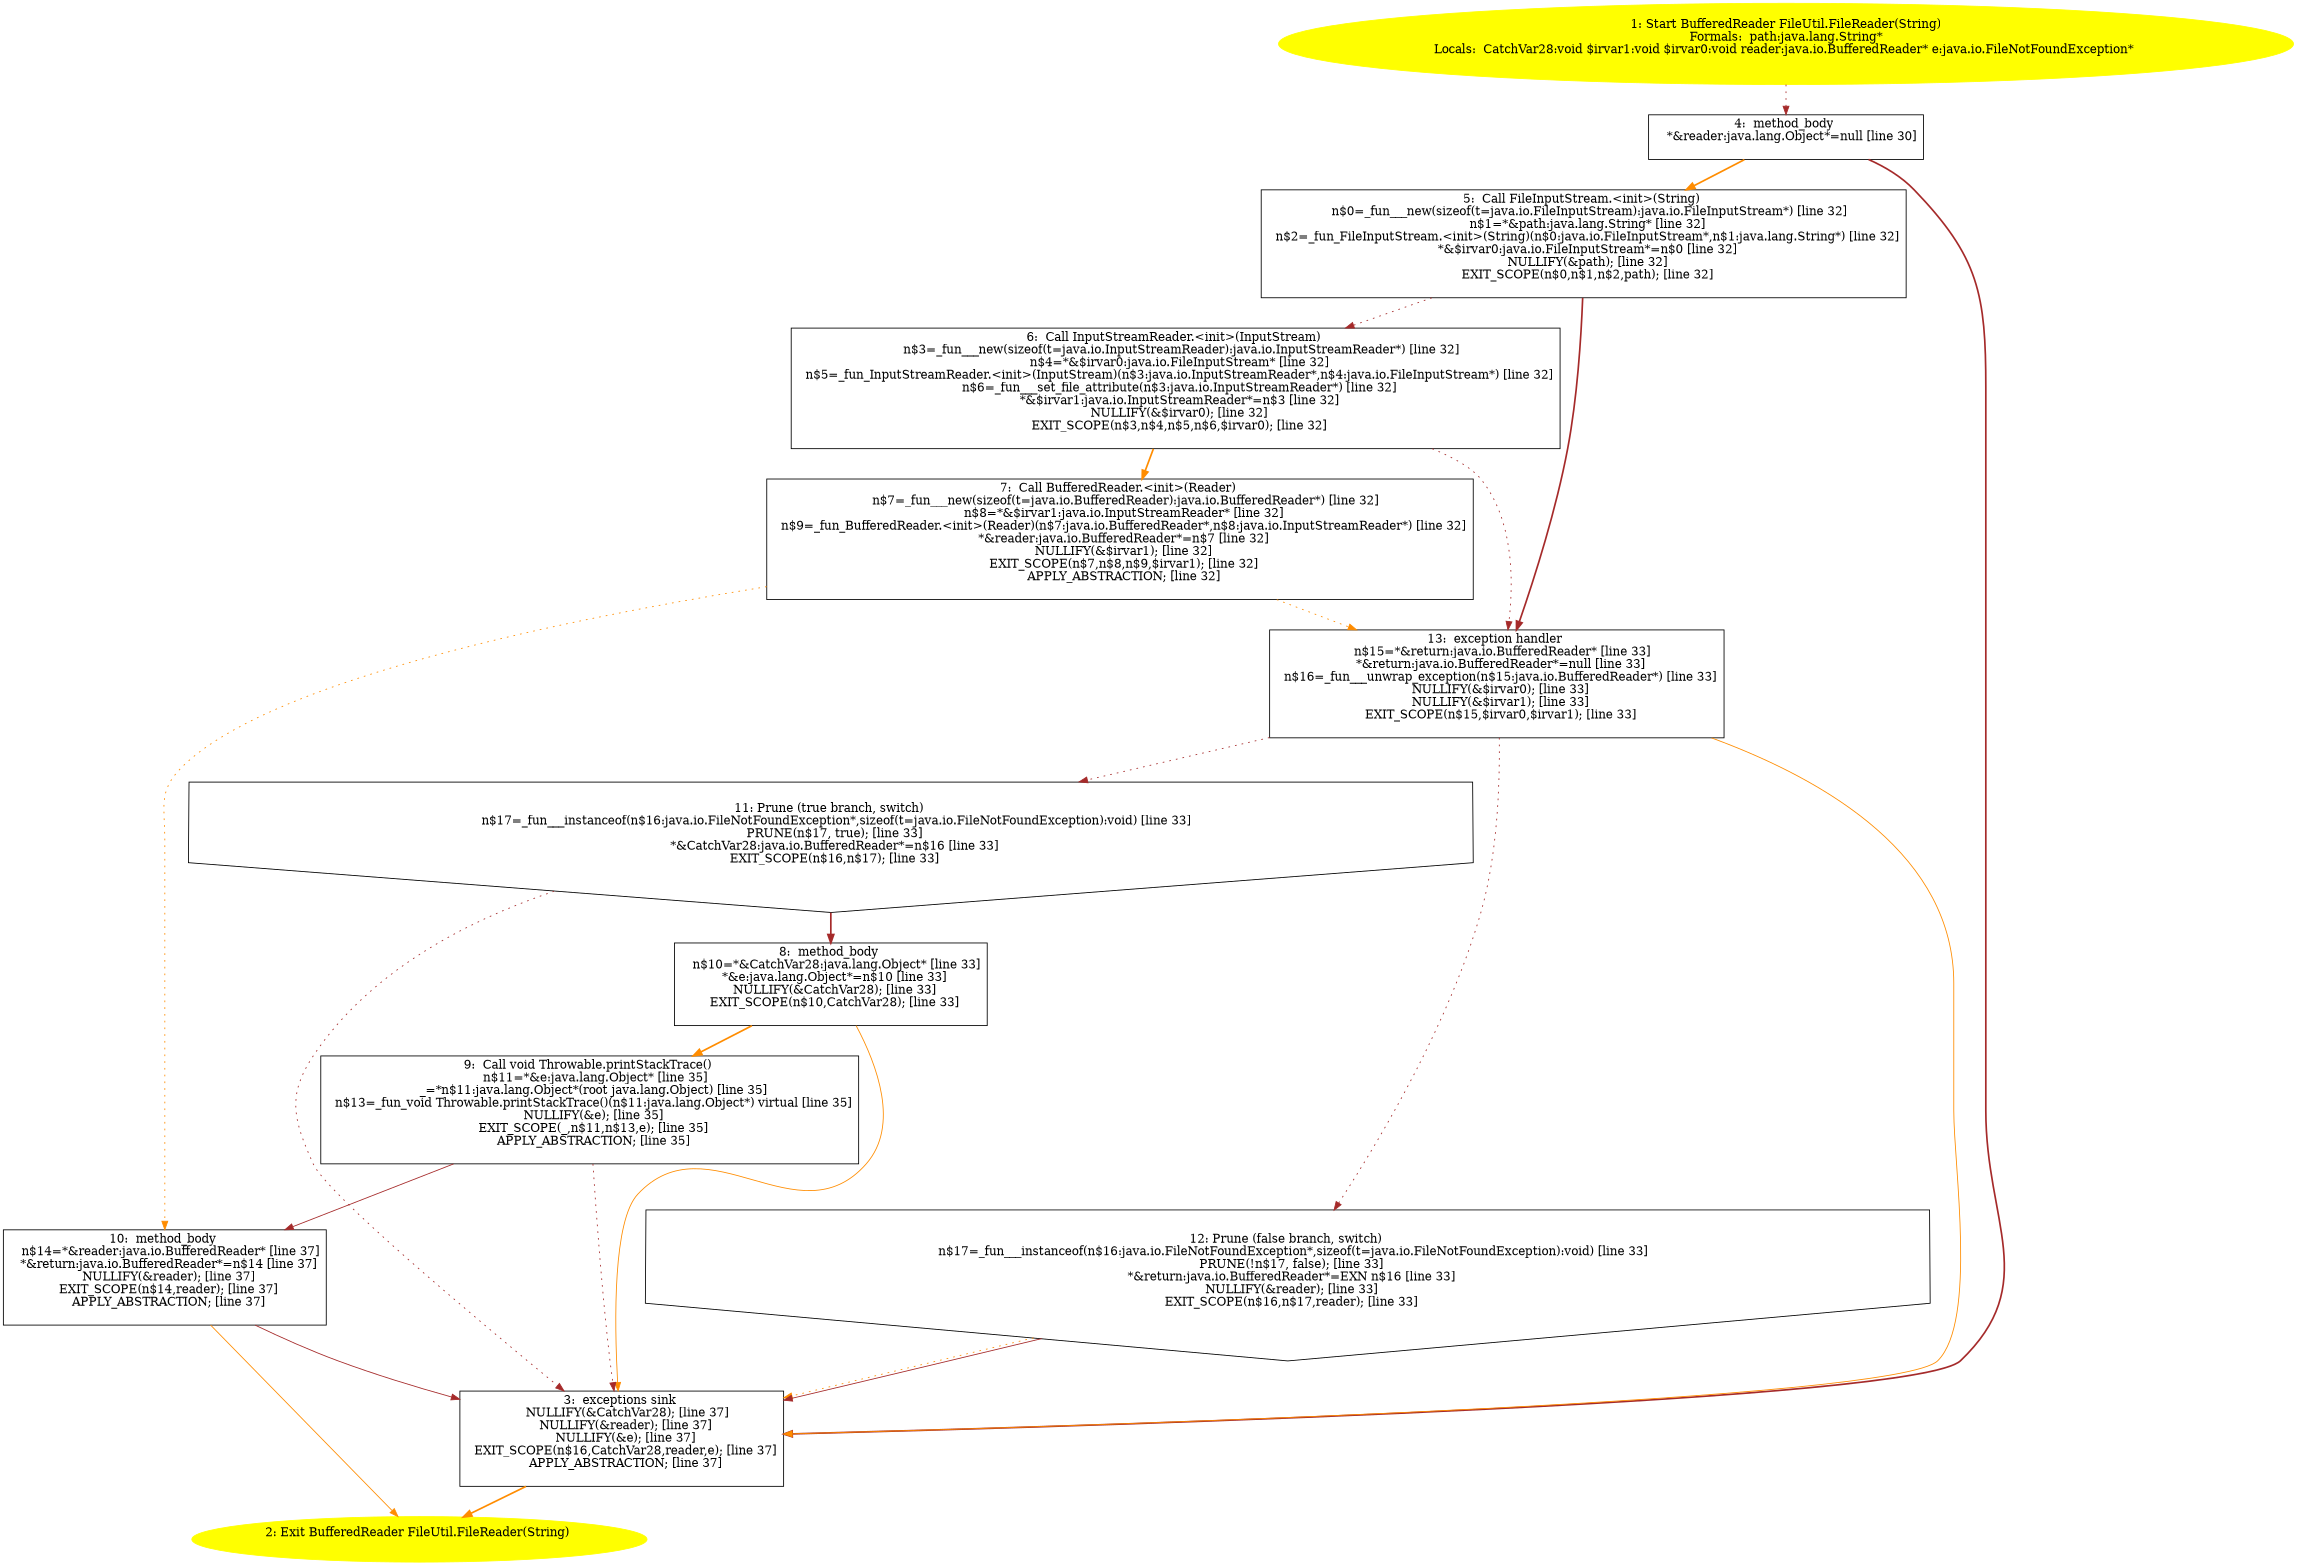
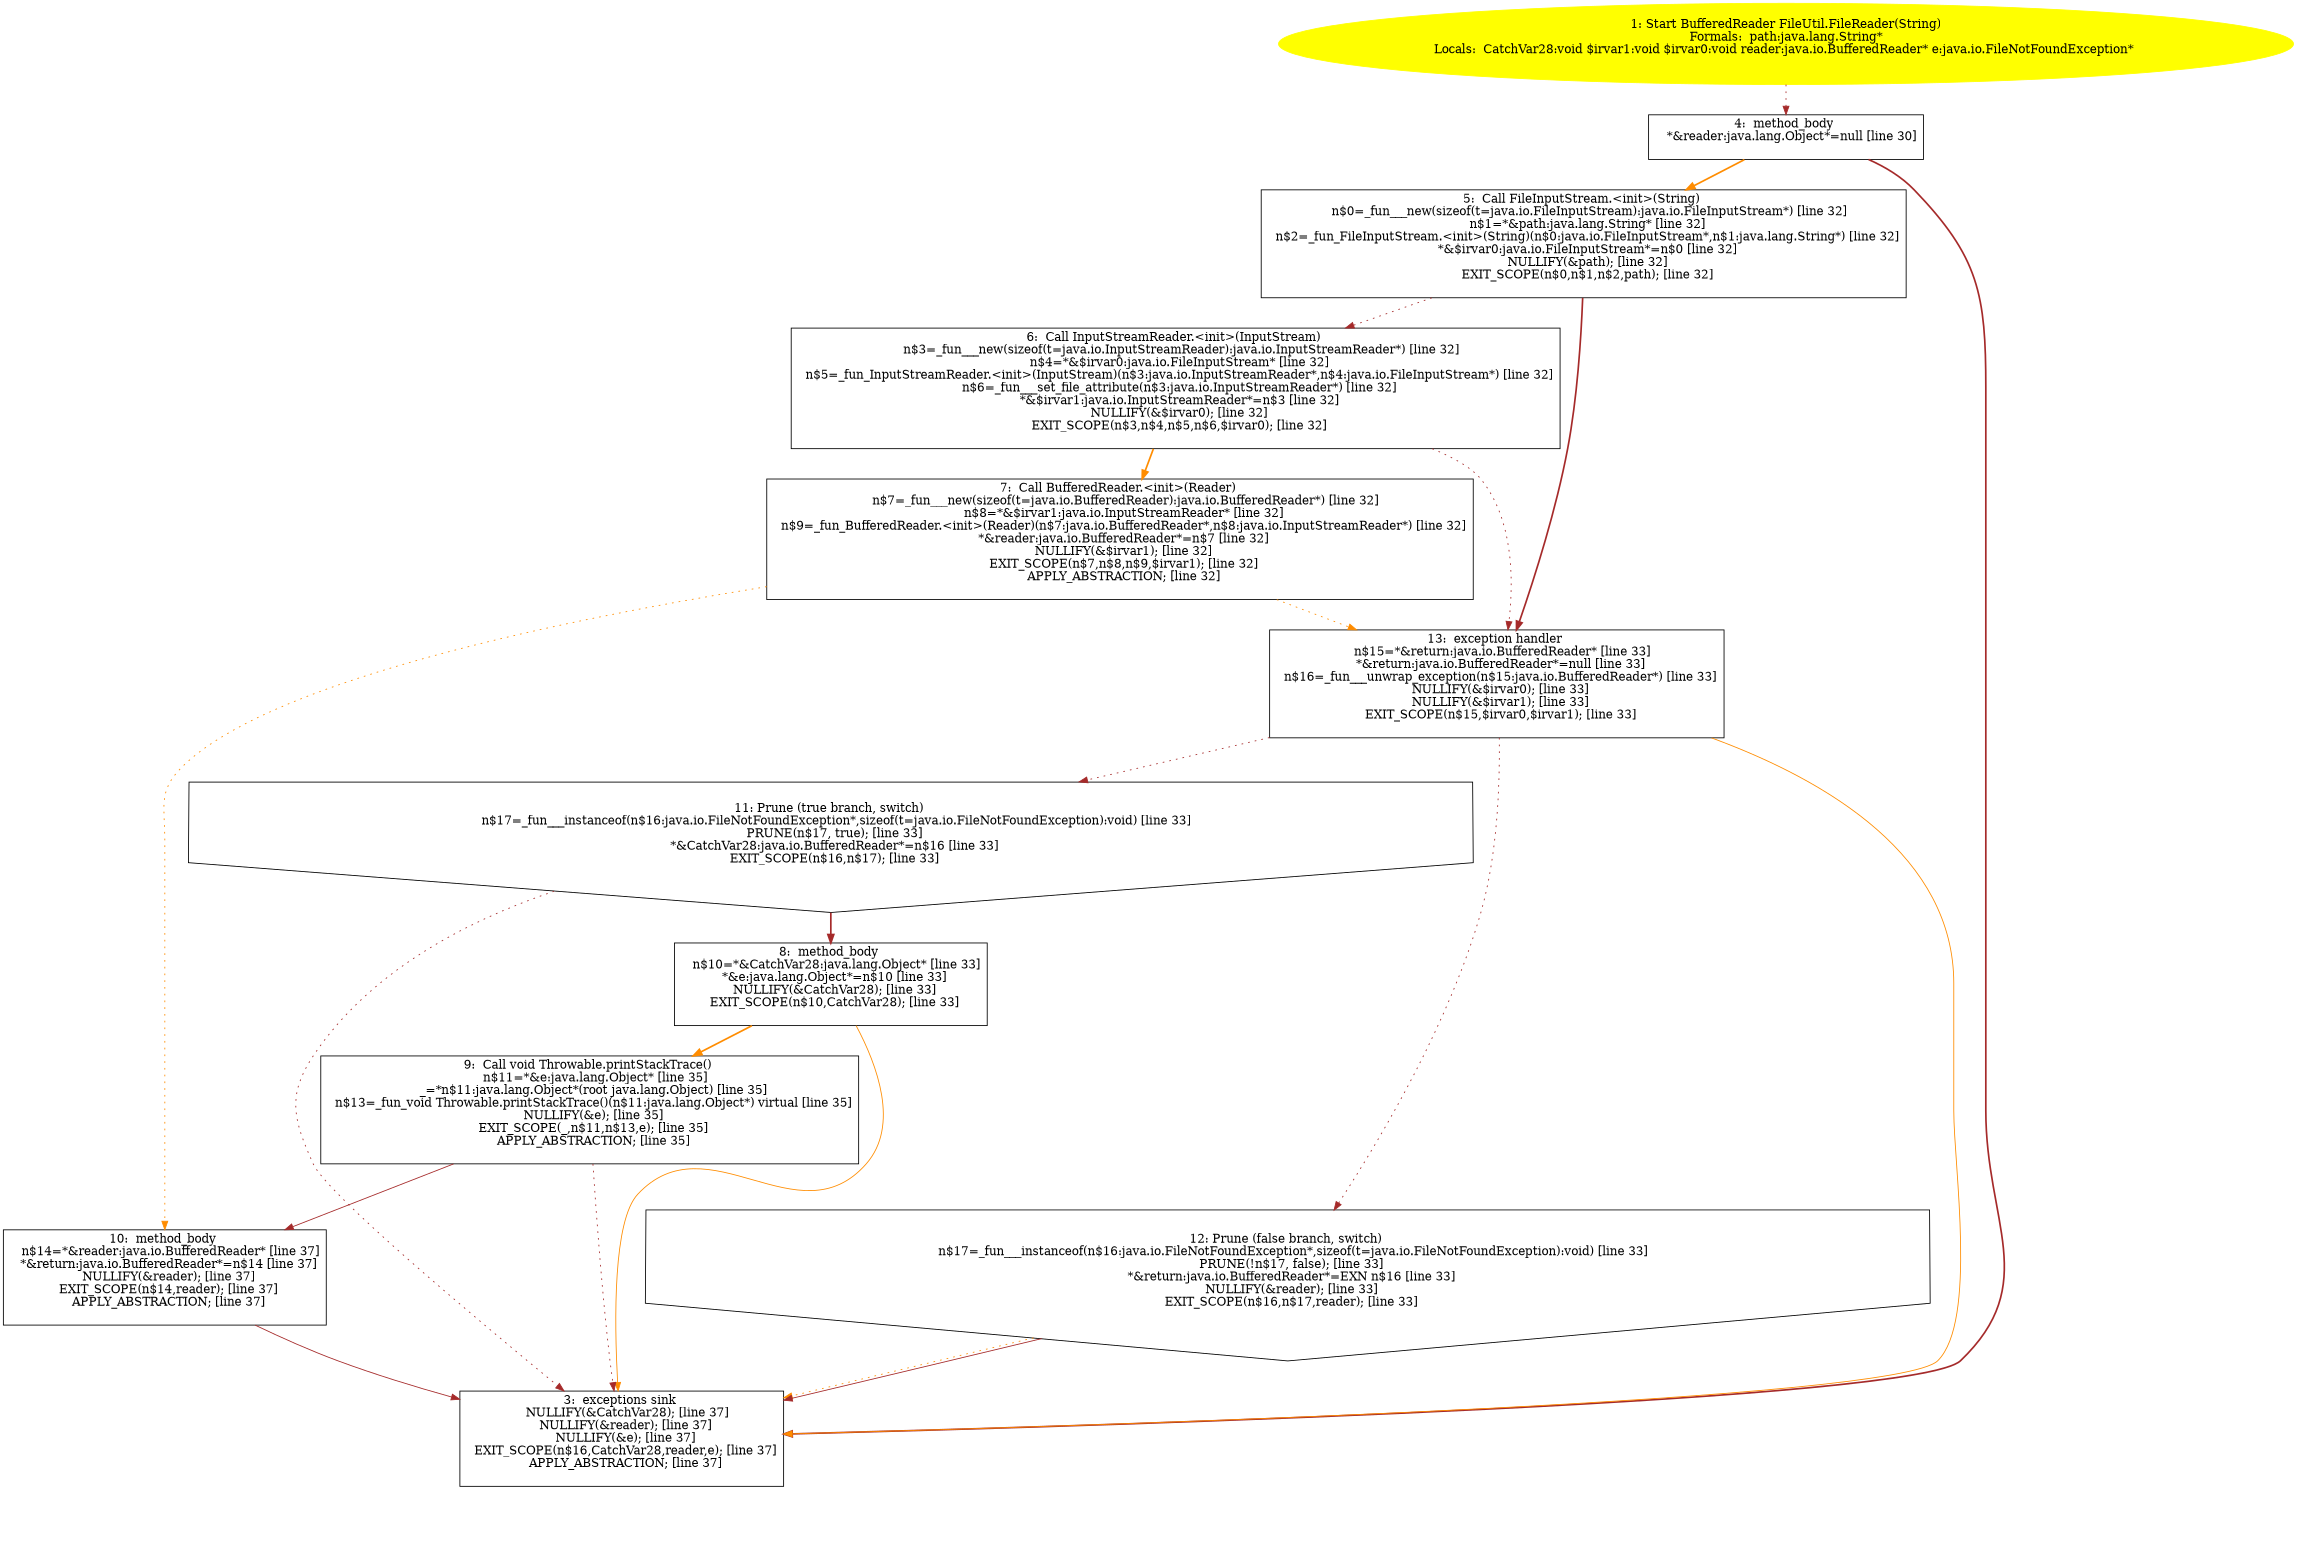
  digraph {
    node [shape=box]
    edge [color=brown style=dotted]
    n1 [color=yellow label="1: Start BufferedReader FileUtil.FileReader(String)\nFormals:  path:java.lang.String*\nLocals:  CatchVar28:void $irvar1:void $irvar0:void reader:java.io.BufferedReader* e:java.io.FileNotFoundException* \n  " style=filled shape=""]
    n2 [label="4:  method_body \n   *&reader:java.lang.Object*=null [line 30]\n "]
    n3 [label="3:  exceptions sink \n   NULLIFY(&CatchVar28); [line 37]\n  NULLIFY(&reader); [line 37]\n  NULLIFY(&e); [line 37]\n  EXIT_SCOPE(n$16,CatchVar28,reader,e); [line 37]\n  APPLY_ABSTRACTION; [line 37]\n "]
    n4 [label="5:  Call FileInputStream.<init>(String) \n   n$0=_fun___new(sizeof(t=java.io.FileInputStream):java.io.FileInputStream*) [line 32]\n  n$1=*&path:java.lang.String* [line 32]\n  n$2=_fun_FileInputStream.<init>(String)(n$0:java.io.FileInputStream*,n$1:java.lang.String*) [line 32]\n  *&$irvar0:java.io.FileInputStream*=n$0 [line 32]\n  NULLIFY(&path); [line 32]\n  EXIT_SCOPE(n$0,n$1,n$2,path); [line 32]\n "]
-   n5 [color=yellow label="2: Exit BufferedReader FileUtil.FileReader(String) \n  " style=filled shape=""]
    n6 [label="6:  Call InputStreamReader.<init>(InputStream) \n   n$3=_fun___new(sizeof(t=java.io.InputStreamReader):java.io.InputStreamReader*) [line 32]\n  n$4=*&$irvar0:java.io.FileInputStream* [line 32]\n  n$5=_fun_InputStreamReader.<init>(InputStream)(n$3:java.io.InputStreamReader*,n$4:java.io.FileInputStream*) [line 32]\n  n$6=_fun___set_file_attribute(n$3:java.io.InputStreamReader*) [line 32]\n  *&$irvar1:java.io.InputStreamReader*=n$3 [line 32]\n  NULLIFY(&$irvar0); [line 32]\n  EXIT_SCOPE(n$3,n$4,n$5,n$6,$irvar0); [line 32]\n "]
    n7 [label="13:  exception handler \n   n$15=*&return:java.io.BufferedReader* [line 33]\n  *&return:java.io.BufferedReader*=null [line 33]\n  n$16=_fun___unwrap_exception(n$15:java.io.BufferedReader*) [line 33]\n  NULLIFY(&$irvar0); [line 33]\n  NULLIFY(&$irvar1); [line 33]\n  EXIT_SCOPE(n$15,$irvar0,$irvar1); [line 33]\n "]
    n8 [label="7:  Call BufferedReader.<init>(Reader) \n   n$7=_fun___new(sizeof(t=java.io.BufferedReader):java.io.BufferedReader*) [line 32]\n  n$8=*&$irvar1:java.io.InputStreamReader* [line 32]\n  n$9=_fun_BufferedReader.<init>(Reader)(n$7:java.io.BufferedReader*,n$8:java.io.InputStreamReader*) [line 32]\n  *&reader:java.io.BufferedReader*=n$7 [line 32]\n  NULLIFY(&$irvar1); [line 32]\n  EXIT_SCOPE(n$7,n$8,n$9,$irvar1); [line 32]\n  APPLY_ABSTRACTION; [line 32]\n "]
    n9 [label="11: Prune (true branch, switch) \n   n$17=_fun___instanceof(n$16:java.io.FileNotFoundException*,sizeof(t=java.io.FileNotFoundException):void) [line 33]\n  PRUNE(n$17, true); [line 33]\n  *&CatchVar28:java.io.BufferedReader*=n$16 [line 33]\n  EXIT_SCOPE(n$16,n$17); [line 33]\n " shape=invhouse]
    n10 [label="12: Prune (false branch, switch) \n   n$17=_fun___instanceof(n$16:java.io.FileNotFoundException*,sizeof(t=java.io.FileNotFoundException):void) [line 33]\n  PRUNE(!n$17, false); [line 33]\n  *&return:java.io.BufferedReader*=EXN n$16 [line 33]\n  NULLIFY(&reader); [line 33]\n  EXIT_SCOPE(n$16,n$17,reader); [line 33]\n " shape=invhouse]
    n11 [label="10:  method_body \n   n$14=*&reader:java.io.BufferedReader* [line 37]\n  *&return:java.io.BufferedReader*=n$14 [line 37]\n  NULLIFY(&reader); [line 37]\n  EXIT_SCOPE(n$14,reader); [line 37]\n  APPLY_ABSTRACTION; [line 37]\n "]
    n12 [label="8:  method_body \n   n$10=*&CatchVar28:java.lang.Object* [line 33]\n  *&e:java.lang.Object*=n$10 [line 33]\n  NULLIFY(&CatchVar28); [line 33]\n  EXIT_SCOPE(n$10,CatchVar28); [line 33]\n "]
    n13 [label="9:  Call void Throwable.printStackTrace() \n   n$11=*&e:java.lang.Object* [line 35]\n  _=*n$11:java.lang.Object*(root java.lang.Object) [line 35]\n  n$13=_fun_void Throwable.printStackTrace()(n$11:java.lang.Object*) virtual [line 35]\n  NULLIFY(&e); [line 35]\n  EXIT_SCOPE(_,n$11,n$13,e); [line 35]\n  APPLY_ABSTRACTION; [line 35]\n "]
    n1 -> n2
    n2 -> n3 [style=bold]
    n2 -> n4 [color=darkorange style=bold]
-   n3 -> n5 [color=darkorange style=bold]
    n4 -> n6
    n4 -> n7 [style=bold]
    n6 -> n7
    n6 -> n8 [color=darkorange style=bold]
    n7 -> n3 [color=darkorange style=solid]
    n7 -> n9
    n7 -> n10
    n8 -> n7 [color=darkorange]
    n8 -> n11 [color=darkorange]
    n9 -> n3
    n9 -> n12 [style=bold]
    n10 -> n3 [color=darkorange]
    n10 -> n3 [style=solid]
    n11 -> n3 [style=solid]
-   n11 -> n5 [color=darkorange style=solid]
    n12 -> n3 [color=darkorange style=solid]
    n12 -> n13 [color=darkorange style=bold]
    n13 -> n3
    n13 -> n11 [style=solid]
  }
